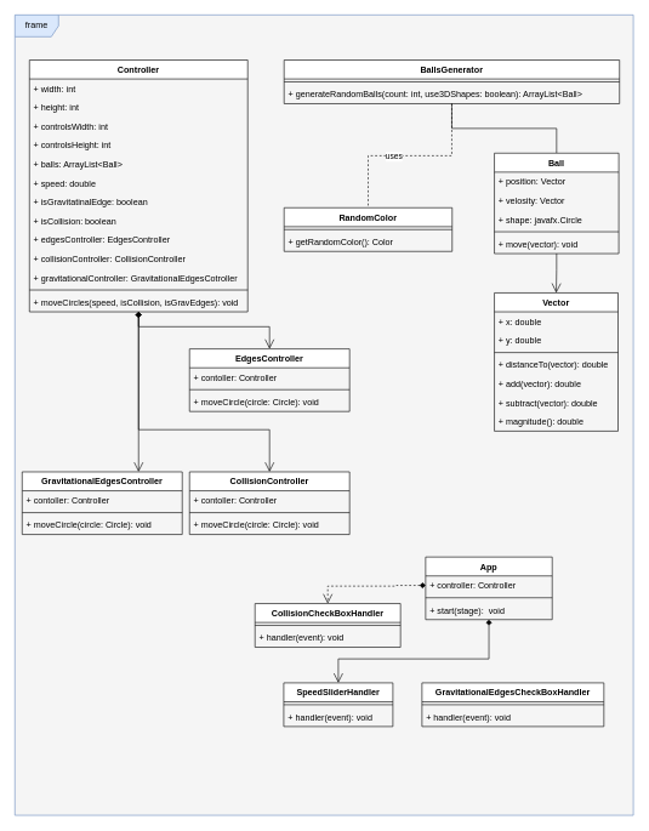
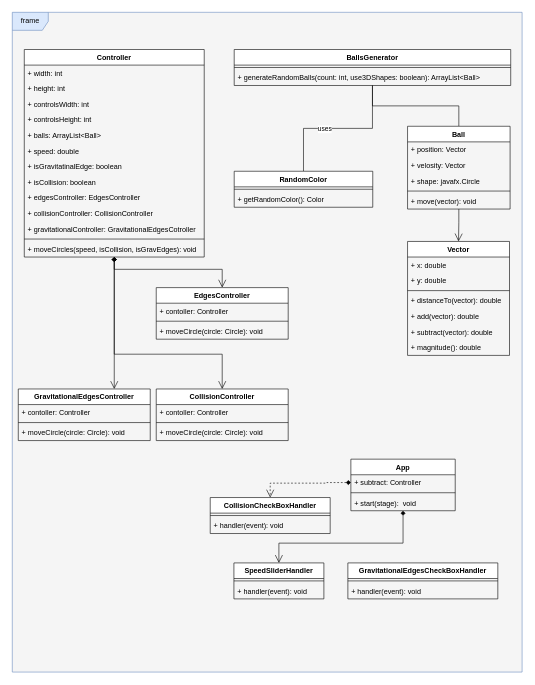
  <mxCell id="0" />
  <mxCell id="1" parent="0" />
  <mxCell id="2" value="frame" style="shape=umlFrame;whiteSpace=wrap;html=1;fillColor=#dae8fc;strokeColor=#6c8ebf;gradientColor=none;swimlaneFillColor=#F5F5F5;" vertex="1" parent="1"><mxGeometry x="20" width="850" height="1100" as="geometry" y="20" /></mxCell>
  <mxCell id="3" style="edgeStyle=orthogonalEdgeStyle;rounded=0;orthogonalLoop=1;jettySize=auto;html=1;startArrow=diamond;startFill=1;endArrow=open;endFill=0;startSize=6;endSize=11;" parent="1" source="6" target="34" edge="1"><mxGeometry relative="1" as="geometry" /></mxCell>
  <mxCell id="4" style="edgeStyle=orthogonalEdgeStyle;rounded=0;orthogonalLoop=1;jettySize=auto;html=1;startArrow=diamond;startFill=1;endArrow=open;endFill=0;startSize=6;endSize=11;" parent="1" source="6" target="38" edge="1"><mxGeometry relative="1" as="geometry"><Array as="points"><mxPoint x="183" y="380" /><mxPoint x="140" y="380" /></Array></mxGeometry></mxCell>
  <mxCell id="5" style="edgeStyle=orthogonalEdgeStyle;rounded=0;orthogonalLoop=1;jettySize=auto;html=1;startArrow=diamond;startFill=1;endArrow=open;endFill=0;startSize=6;endSize=11;" parent="1" source="6" target="42" edge="1"><mxGeometry relative="1" as="geometry"><Array as="points"><mxPoint x="190" y="590" /><mxPoint x="370" y="590" /></Array></mxGeometry></mxCell>
  <mxCell id="6" value="Controller" style="swimlane;fontStyle=1;align=center;verticalAlign=top;childLayout=stackLayout;horizontal=1;startSize=26;horizontalStack=0;resizeParent=1;resizeParentMax=0;resizeLast=0;collapsible=1;marginBottom=0;shadow=0;" parent="1" vertex="1"><mxGeometry x="40" y="82" width="300" height="346" as="geometry" /></mxCell>
  <mxCell id="7" value="+ width: int" style="text;strokeColor=none;fillColor=none;align=left;verticalAlign=top;spacingLeft=4;spacingRight=4;overflow=hidden;rotatable=0;points=[[0,0.5],[1,0.5]];portConstraint=eastwest;shadow=0;" parent="6" vertex="1"><mxGeometry y="26" width="300" height="26" as="geometry" /></mxCell>
  <mxCell id="8" value="+ height: int" style="text;strokeColor=none;fillColor=none;align=left;verticalAlign=top;spacingLeft=4;spacingRight=4;overflow=hidden;rotatable=0;points=[[0,0.5],[1,0.5]];portConstraint=eastwest;shadow=0;" parent="6" vertex="1"><mxGeometry y="52" width="300" height="26" as="geometry" /></mxCell>
  <mxCell id="9" value="+ controlsWidth: int" style="text;strokeColor=none;fillColor=none;align=left;verticalAlign=top;spacingLeft=4;spacingRight=4;overflow=hidden;rotatable=0;points=[[0,0.5],[1,0.5]];portConstraint=eastwest;shadow=0;" parent="6" vertex="1"><mxGeometry y="78" width="300" height="26" as="geometry" /></mxCell>
  <mxCell id="10" value="+ controlsHeight: int" style="text;strokeColor=none;fillColor=none;align=left;verticalAlign=top;spacingLeft=4;spacingRight=4;overflow=hidden;rotatable=0;points=[[0,0.5],[1,0.5]];portConstraint=eastwest;shadow=0;" parent="6" vertex="1"><mxGeometry y="104" width="300" height="26" as="geometry" /></mxCell>
  <mxCell id="11" value="+ balls: ArrayList&lt;Ball&gt;" style="text;strokeColor=none;fillColor=none;align=left;verticalAlign=top;spacingLeft=4;spacingRight=4;overflow=hidden;rotatable=0;points=[[0,0.5],[1,0.5]];portConstraint=eastwest;shadow=0;" parent="6" vertex="1"><mxGeometry y="130" width="300" height="26" as="geometry" /></mxCell>
  <mxCell id="12" value="+ speed: double" style="text;strokeColor=none;fillColor=none;align=left;verticalAlign=top;spacingLeft=4;spacingRight=4;overflow=hidden;rotatable=0;points=[[0,0.5],[1,0.5]];portConstraint=eastwest;shadow=0;" parent="6" vertex="1"><mxGeometry y="156" width="300" height="26" as="geometry" /></mxCell>
  <mxCell id="13" value="+ isGravitatinalEdge: boolean" style="text;strokeColor=none;fillColor=none;align=left;verticalAlign=top;spacingLeft=4;spacingRight=4;overflow=hidden;rotatable=0;points=[[0,0.5],[1,0.5]];portConstraint=eastwest;shadow=0;" parent="6" vertex="1"><mxGeometry y="182" width="300" height="26" as="geometry" /></mxCell>
  <mxCell id="14" value="+ isCollision: boolean" style="text;strokeColor=none;fillColor=none;align=left;verticalAlign=top;spacingLeft=4;spacingRight=4;overflow=hidden;rotatable=0;points=[[0,0.5],[1,0.5]];portConstraint=eastwest;shadow=0;" parent="6" vertex="1"><mxGeometry y="208" width="300" height="26" as="geometry" /></mxCell>
  <mxCell id="15" value="+ edgesController: EdgesController" style="text;strokeColor=none;fillColor=none;align=left;verticalAlign=top;spacingLeft=4;spacingRight=4;overflow=hidden;rotatable=0;points=[[0,0.5],[1,0.5]];portConstraint=eastwest;shadow=0;" parent="6" vertex="1"><mxGeometry y="234" width="300" height="26" as="geometry" /></mxCell>
  <mxCell id="16" value="+ collisionController: CollisionController" style="text;strokeColor=none;fillColor=none;align=left;verticalAlign=top;spacingLeft=4;spacingRight=4;overflow=hidden;rotatable=0;points=[[0,0.5],[1,0.5]];portConstraint=eastwest;shadow=0;" parent="6" vertex="1"><mxGeometry y="260" width="300" height="26" as="geometry" /></mxCell>
  <mxCell id="17" value="+ gravitationalController: GravitationalEdgesCotroller" style="text;strokeColor=none;fillColor=none;align=left;verticalAlign=top;spacingLeft=4;spacingRight=4;overflow=hidden;rotatable=0;points=[[0,0.5],[1,0.5]];portConstraint=eastwest;shadow=0;" parent="6" vertex="1"><mxGeometry y="286" width="300" height="26" as="geometry" /></mxCell>
  <mxCell id="18" value="" style="line;strokeWidth=1;fillColor=none;align=left;verticalAlign=middle;spacingTop=-1;spacingLeft=3;spacingRight=3;rotatable=0;labelPosition=right;points=[];portConstraint=eastwest;shadow=0;" parent="6" vertex="1"><mxGeometry y="312" width="300" height="8" as="geometry" /></mxCell>
  <mxCell id="19" value="+ moveCircles(speed, isCollision, isGravEdges): void" style="text;strokeColor=none;fillColor=none;align=left;verticalAlign=top;spacingLeft=4;spacingRight=4;overflow=hidden;rotatable=0;points=[[0,0.5],[1,0.5]];portConstraint=eastwest;shadow=0;" parent="6" vertex="1"><mxGeometry y="320" width="300" height="26" as="geometry" /></mxCell>
  <mxCell id="20" style="edgeStyle=orthogonalEdgeStyle;rounded=0;orthogonalLoop=1;jettySize=auto;html=1;startArrow=diamond;startFill=1;endArrow=open;endFill=0;startSize=6;endSize=11;entryX=0.5;entryY=0;entryDx=0;entryDy=0;" parent="1" source="21" target="67" edge="1"><mxGeometry relative="1" as="geometry"><Array as="points"><mxPoint x="671.5" y="905" /><mxPoint x="464.5" y="905" /></Array></mxGeometry></mxCell>
  <mxCell id="21" value="App" style="swimlane;fontStyle=1;align=center;verticalAlign=top;childLayout=stackLayout;horizontal=1;startSize=26;horizontalStack=0;resizeParent=1;resizeParentMax=0;resizeLast=0;collapsible=1;marginBottom=0;shadow=0;" parent="1" vertex="1"><mxGeometry x="584.5" y="765" width="174" height="86" as="geometry" /></mxCell>
- <mxCell id="22" value="+ controller: Controller" style="text;strokeColor=none;fillColor=none;align=left;verticalAlign=top;spacingLeft=4;spacingRight=4;overflow=hidden;rotatable=0;points=[[0,0.5],[1,0.5]];portConstraint=eastwest;shadow=0;" parent="21" vertex="1"><mxGeometry y="26" width="174" height="26" as="geometry" /></mxCell>
+ <mxCell id="22" value="+ subtract: Controller" style="text;strokeColor=none;fillColor=none;align=left;verticalAlign=top;spacingLeft=4;spacingRight=4;overflow=hidden;rotatable=0;points=[[0,0.5],[1,0.5]];portConstraint=eastwest;shadow=0;" parent="21" vertex="1"><mxGeometry y="26" width="174" height="26" as="geometry" /></mxCell>
  <mxCell id="23" value="" style="line;strokeWidth=1;fillColor=none;align=left;verticalAlign=middle;spacingTop=-1;spacingLeft=3;spacingRight=3;rotatable=0;labelPosition=right;points=[];portConstraint=eastwest;shadow=0;" parent="21" vertex="1"><mxGeometry y="52" width="174" height="8" as="geometry" /></mxCell>
  <mxCell id="24" value="+ start(stage):  void" style="text;strokeColor=none;fillColor=none;align=left;verticalAlign=top;spacingLeft=4;spacingRight=4;overflow=hidden;rotatable=0;points=[[0,0.5],[1,0.5]];portConstraint=eastwest;shadow=0;" parent="21" vertex="1"><mxGeometry y="60" width="174" height="26" as="geometry" /></mxCell>
- <mxCell id="25" style="edgeStyle=orthogonalEdgeStyle;rounded=0;orthogonalLoop=1;jettySize=auto;html=1;entryX=0.5;entryY=0;entryDx=0;entryDy=0;startArrow=none;startFill=0;endArrow=none;endFill=0;startSize=6;endSize=11;dashed=1;" parent="1" source="28" target="31" edge="1"><mxGeometry relative="1" as="geometry" /></mxCell>
+ <mxCell id="25" style="edgeStyle=orthogonalEdgeStyle;rounded=0;orthogonalLoop=1;jettySize=auto;html=1;entryX=0.5;entryY=0;entryDx=0;entryDy=0;startArrow=none;startFill=0;endArrow=none;endFill=0;startSize=6;endSize=11;" parent="1" source="28" target="31" edge="1"><mxGeometry relative="1" as="geometry" /></mxCell>
  <mxCell id="26" value="uses" style="edgeLabel;html=1;align=center;verticalAlign=middle;resizable=0;points=[];" parent="25" vertex="1" connectable="0"><mxGeometry x="0.178" y="1" relative="1" as="geometry"><mxPoint as="offset" /></mxGeometry></mxCell>
  <mxCell id="27" style="edgeStyle=orthogonalEdgeStyle;rounded=0;orthogonalLoop=1;jettySize=auto;html=1;startArrow=none;startFill=0;endArrow=none;endFill=0;startSize=6;endSize=11;" parent="1" source="28" target="47" edge="1"><mxGeometry relative="1" as="geometry" /></mxCell>
  <mxCell id="28" value="BallsGenerator" style="swimlane;fontStyle=1;align=center;verticalAlign=top;childLayout=stackLayout;horizontal=1;startSize=26;horizontalStack=0;resizeParent=1;resizeParentMax=0;resizeLast=0;collapsible=1;marginBottom=0;shadow=0;" parent="1" vertex="1"><mxGeometry x="390" y="82" width="461" height="60" as="geometry" /></mxCell>
  <mxCell id="29" value="" style="line;strokeWidth=1;fillColor=none;align=left;verticalAlign=middle;spacingTop=-1;spacingLeft=3;spacingRight=3;rotatable=0;labelPosition=right;points=[];portConstraint=eastwest;shadow=0;" parent="28" vertex="1"><mxGeometry y="26" width="461" height="8" as="geometry" /></mxCell>
  <mxCell id="30" value="+ generateRandomBalls(count: int, use3DShapes: boolean): ArrayList&lt;Ball&gt;" style="text;strokeColor=none;fillColor=none;align=left;verticalAlign=top;spacingLeft=4;spacingRight=4;overflow=hidden;rotatable=0;points=[[0,0.5],[1,0.5]];portConstraint=eastwest;shadow=0;" parent="28" vertex="1"><mxGeometry y="34" width="461" height="26" as="geometry" /></mxCell>
  <mxCell id="31" value="RandomColor" style="swimlane;fontStyle=1;align=center;verticalAlign=top;childLayout=stackLayout;horizontal=1;startSize=26;horizontalStack=0;resizeParent=1;resizeParentMax=0;resizeLast=0;collapsible=1;marginBottom=0;shadow=0;" parent="1" vertex="1"><mxGeometry x="390" y="285" width="231" height="60" as="geometry" /></mxCell>
  <mxCell id="32" value="" style="line;strokeWidth=1;fillColor=none;align=left;verticalAlign=middle;spacingTop=-1;spacingLeft=3;spacingRight=3;rotatable=0;labelPosition=right;points=[];portConstraint=eastwest;shadow=0;" parent="31" vertex="1"><mxGeometry y="26" width="231" height="8" as="geometry" /></mxCell>
  <mxCell id="33" value="+ getRandomColor(): Color" style="text;strokeColor=none;fillColor=none;align=left;verticalAlign=top;spacingLeft=4;spacingRight=4;overflow=hidden;rotatable=0;points=[[0,0.5],[1,0.5]];portConstraint=eastwest;shadow=0;" parent="31" vertex="1"><mxGeometry y="34" width="231" height="26" as="geometry" /></mxCell>
  <mxCell id="34" value="EdgesController" style="swimlane;fontStyle=1;align=center;verticalAlign=top;childLayout=stackLayout;horizontal=1;startSize=26;horizontalStack=0;resizeParent=1;resizeParentMax=0;resizeLast=0;collapsible=1;marginBottom=0;shadow=0;" parent="1" vertex="1"><mxGeometry x="260" y="479" width="220" height="86" as="geometry" /></mxCell>
  <mxCell id="35" value="+ contoller: Controller" style="text;strokeColor=none;fillColor=none;align=left;verticalAlign=top;spacingLeft=4;spacingRight=4;overflow=hidden;rotatable=0;points=[[0,0.5],[1,0.5]];portConstraint=eastwest;shadow=0;" parent="34" vertex="1"><mxGeometry y="26" width="220" height="26" as="geometry" /></mxCell>
  <mxCell id="36" value="" style="line;strokeWidth=1;fillColor=none;align=left;verticalAlign=middle;spacingTop=-1;spacingLeft=3;spacingRight=3;rotatable=0;labelPosition=right;points=[];portConstraint=eastwest;shadow=0;" parent="34" vertex="1"><mxGeometry y="52" width="220" height="8" as="geometry" /></mxCell>
  <mxCell id="37" value="+ moveCircle(circle: Circle): void" style="text;strokeColor=none;fillColor=none;align=left;verticalAlign=top;spacingLeft=4;spacingRight=4;overflow=hidden;rotatable=0;points=[[0,0.5],[1,0.5]];portConstraint=eastwest;shadow=0;" parent="34" vertex="1"><mxGeometry y="60" width="220" height="26" as="geometry" /></mxCell>
  <mxCell id="38" value="GravitationalEdgesController" style="swimlane;fontStyle=1;align=center;verticalAlign=top;childLayout=stackLayout;horizontal=1;startSize=26;horizontalStack=0;resizeParent=1;resizeParentMax=0;resizeLast=0;collapsible=1;marginBottom=0;shadow=0;" parent="1" vertex="1"><mxGeometry x="30" y="648" width="220" height="86" as="geometry" /></mxCell>
  <mxCell id="39" value="+ contoller: Controller" style="text;strokeColor=none;fillColor=none;align=left;verticalAlign=top;spacingLeft=4;spacingRight=4;overflow=hidden;rotatable=0;points=[[0,0.5],[1,0.5]];portConstraint=eastwest;shadow=0;" parent="38" vertex="1"><mxGeometry y="26" width="220" height="26" as="geometry" /></mxCell>
  <mxCell id="40" value="" style="line;strokeWidth=1;fillColor=none;align=left;verticalAlign=middle;spacingTop=-1;spacingLeft=3;spacingRight=3;rotatable=0;labelPosition=right;points=[];portConstraint=eastwest;shadow=0;" parent="38" vertex="1"><mxGeometry y="52" width="220" height="8" as="geometry" /></mxCell>
  <mxCell id="41" value="+ moveCircle(circle: Circle): void" style="text;strokeColor=none;fillColor=none;align=left;verticalAlign=top;spacingLeft=4;spacingRight=4;overflow=hidden;rotatable=0;points=[[0,0.5],[1,0.5]];portConstraint=eastwest;shadow=0;" parent="38" vertex="1"><mxGeometry y="60" width="220" height="26" as="geometry" /></mxCell>
  <mxCell id="42" value="CollisionController" style="swimlane;fontStyle=1;align=center;verticalAlign=top;childLayout=stackLayout;horizontal=1;startSize=26;horizontalStack=0;resizeParent=1;resizeParentMax=0;resizeLast=0;collapsible=1;marginBottom=0;shadow=0;" parent="1" vertex="1"><mxGeometry x="260" y="648" width="220" height="86" as="geometry" /></mxCell>
  <mxCell id="43" value="+ contoller: Controller" style="text;strokeColor=none;fillColor=none;align=left;verticalAlign=top;spacingLeft=4;spacingRight=4;overflow=hidden;rotatable=0;points=[[0,0.5],[1,0.5]];portConstraint=eastwest;shadow=0;" parent="42" vertex="1"><mxGeometry y="26" width="220" height="26" as="geometry" /></mxCell>
  <mxCell id="44" value="" style="line;strokeWidth=1;fillColor=none;align=left;verticalAlign=middle;spacingTop=-1;spacingLeft=3;spacingRight=3;rotatable=0;labelPosition=right;points=[];portConstraint=eastwest;shadow=0;" parent="42" vertex="1"><mxGeometry y="52" width="220" height="8" as="geometry" /></mxCell>
  <mxCell id="45" value="+ moveCircle(circle: Circle): void" style="text;strokeColor=none;fillColor=none;align=left;verticalAlign=top;spacingLeft=4;spacingRight=4;overflow=hidden;rotatable=0;points=[[0,0.5],[1,0.5]];portConstraint=eastwest;shadow=0;" parent="42" vertex="1"><mxGeometry y="60" width="220" height="26" as="geometry" /></mxCell>
  <mxCell id="46" style="edgeStyle=orthogonalEdgeStyle;rounded=0;orthogonalLoop=1;jettySize=auto;html=1;startArrow=none;startFill=0;endArrow=open;endFill=0;startSize=6;endSize=11;" parent="1" source="47" target="53" edge="1"><mxGeometry relative="1" as="geometry" /></mxCell>
  <mxCell id="47" value="Ball" style="swimlane;fontStyle=1;align=center;verticalAlign=top;childLayout=stackLayout;horizontal=1;startSize=26;horizontalStack=0;resizeParent=1;resizeParentMax=0;resizeLast=0;collapsible=1;marginBottom=0;shadow=0;" parent="1" vertex="1"><mxGeometry x="679" y="210" width="171" height="138" as="geometry" /></mxCell>
  <mxCell id="48" value="+ position: Vector" style="text;strokeColor=none;fillColor=none;align=left;verticalAlign=top;spacingLeft=4;spacingRight=4;overflow=hidden;rotatable=0;points=[[0,0.5],[1,0.5]];portConstraint=eastwest;shadow=0;" parent="47" vertex="1"><mxGeometry y="26" width="171" height="26" as="geometry" /></mxCell>
  <mxCell id="49" value="+ velosity: Vector" style="text;strokeColor=none;fillColor=none;align=left;verticalAlign=top;spacingLeft=4;spacingRight=4;overflow=hidden;rotatable=0;points=[[0,0.5],[1,0.5]];portConstraint=eastwest;shadow=0;" parent="47" vertex="1"><mxGeometry y="52" width="171" height="26" as="geometry" /></mxCell>
  <mxCell id="50" value="+ shape: javafx.Circle" style="text;strokeColor=none;fillColor=none;align=left;verticalAlign=top;spacingLeft=4;spacingRight=4;overflow=hidden;rotatable=0;points=[[0,0.5],[1,0.5]];portConstraint=eastwest;shadow=0;" parent="47" vertex="1"><mxGeometry y="78" width="171" height="26" as="geometry" /></mxCell>
  <mxCell id="51" value="" style="line;strokeWidth=1;fillColor=none;align=left;verticalAlign=middle;spacingTop=-1;spacingLeft=3;spacingRight=3;rotatable=0;labelPosition=right;points=[];portConstraint=eastwest;shadow=0;" parent="47" vertex="1"><mxGeometry y="104" width="171" height="8" as="geometry" /></mxCell>
  <mxCell id="52" value="+ move(vector): void" style="text;strokeColor=none;fillColor=none;align=left;verticalAlign=top;spacingLeft=4;spacingRight=4;overflow=hidden;rotatable=0;points=[[0,0.5],[1,0.5]];portConstraint=eastwest;shadow=0;" parent="47" vertex="1"><mxGeometry y="112" width="171" height="26" as="geometry" /></mxCell>
  <mxCell id="53" value="Vector" style="swimlane;fontStyle=1;align=center;verticalAlign=top;childLayout=stackLayout;horizontal=1;startSize=26;horizontalStack=0;resizeParent=1;resizeParentMax=0;resizeLast=0;collapsible=1;marginBottom=0;shadow=0;" parent="1" vertex="1"><mxGeometry x="679" y="402" width="170" height="190" as="geometry" /></mxCell>
  <mxCell id="54" value="+ x: double" style="text;strokeColor=none;fillColor=none;align=left;verticalAlign=top;spacingLeft=4;spacingRight=4;overflow=hidden;rotatable=0;points=[[0,0.5],[1,0.5]];portConstraint=eastwest;shadow=0;" parent="53" vertex="1"><mxGeometry y="26" width="170" height="26" as="geometry" /></mxCell>
  <mxCell id="55" value="+ y: double" style="text;strokeColor=none;fillColor=none;align=left;verticalAlign=top;spacingLeft=4;spacingRight=4;overflow=hidden;rotatable=0;points=[[0,0.5],[1,0.5]];portConstraint=eastwest;shadow=0;" parent="53" vertex="1"><mxGeometry y="52" width="170" height="26" as="geometry" /></mxCell>
  <mxCell id="56" value="" style="line;strokeWidth=1;fillColor=none;align=left;verticalAlign=middle;spacingTop=-1;spacingLeft=3;spacingRight=3;rotatable=0;labelPosition=right;points=[];portConstraint=eastwest;shadow=0;" parent="53" vertex="1"><mxGeometry y="78" width="170" height="8" as="geometry" /></mxCell>
  <mxCell id="57" value="+ distanceTo(vector): double" style="text;strokeColor=none;fillColor=none;align=left;verticalAlign=top;spacingLeft=4;spacingRight=4;overflow=hidden;rotatable=0;points=[[0,0.5],[1,0.5]];portConstraint=eastwest;shadow=0;" parent="53" vertex="1"><mxGeometry y="86" width="170" height="26" as="geometry" /></mxCell>
  <mxCell id="58" value="+ add(vector): double" style="text;strokeColor=none;fillColor=none;align=left;verticalAlign=top;spacingLeft=4;spacingRight=4;overflow=hidden;rotatable=0;points=[[0,0.5],[1,0.5]];portConstraint=eastwest;shadow=0;" parent="53" vertex="1"><mxGeometry y="112" width="170" height="26" as="geometry" /></mxCell>
  <mxCell id="59" value="+ subtract(vector): double" style="text;strokeColor=none;fillColor=none;align=left;verticalAlign=top;spacingLeft=4;spacingRight=4;overflow=hidden;rotatable=0;points=[[0,0.5],[1,0.5]];portConstraint=eastwest;shadow=0;" parent="53" vertex="1"><mxGeometry y="138" width="170" height="26" as="geometry" /></mxCell>
  <mxCell id="60" value="+ magnitude(): double" style="text;strokeColor=none;fillColor=none;align=left;verticalAlign=top;spacingLeft=4;spacingRight=4;overflow=hidden;rotatable=0;points=[[0,0.5],[1,0.5]];portConstraint=eastwest;shadow=0;" parent="53" vertex="1"><mxGeometry y="164" width="170" height="26" as="geometry" /></mxCell>
  <mxCell id="61" value="CollisionCheckBoxHandler" style="swimlane;fontStyle=1;align=center;verticalAlign=top;childLayout=stackLayout;horizontal=1;startSize=26;horizontalStack=0;resizeParent=1;resizeParentMax=0;resizeLast=0;collapsible=1;marginBottom=0;shadow=0;" parent="1" vertex="1"><mxGeometry x="350" y="829" width="200" height="60" as="geometry" /></mxCell>
  <mxCell id="62" value="" style="line;strokeWidth=1;fillColor=none;align=left;verticalAlign=middle;spacingTop=-1;spacingLeft=3;spacingRight=3;rotatable=0;labelPosition=right;points=[];portConstraint=eastwest;shadow=0;" parent="61" vertex="1"><mxGeometry y="26" width="200" height="8" as="geometry" /></mxCell>
  <mxCell id="63" value="+ handler(event): void" style="text;strokeColor=none;fillColor=none;align=left;verticalAlign=top;spacingLeft=4;spacingRight=4;overflow=hidden;rotatable=0;points=[[0,0.5],[1,0.5]];portConstraint=eastwest;shadow=0;" parent="61" vertex="1"><mxGeometry y="34" width="200" height="26" as="geometry" /></mxCell>
  <mxCell id="64" value="GravitationalEdgesCheckBoxHandler" style="swimlane;fontStyle=1;align=center;verticalAlign=top;childLayout=stackLayout;horizontal=1;startSize=26;horizontalStack=0;resizeParent=1;resizeParentMax=0;resizeLast=0;collapsible=1;marginBottom=0;shadow=0;" parent="1" vertex="1"><mxGeometry x="579.5" y="938" width="250" height="60" as="geometry" /></mxCell>
  <mxCell id="65" value="" style="line;strokeWidth=1;fillColor=none;align=left;verticalAlign=middle;spacingTop=-1;spacingLeft=3;spacingRight=3;rotatable=0;labelPosition=right;points=[];portConstraint=eastwest;shadow=0;" parent="64" vertex="1"><mxGeometry y="26" width="250" height="8" as="geometry" /></mxCell>
  <mxCell id="66" value="+ handler(event): void" style="text;strokeColor=none;fillColor=none;align=left;verticalAlign=top;spacingLeft=4;spacingRight=4;overflow=hidden;rotatable=0;points=[[0,0.5],[1,0.5]];portConstraint=eastwest;shadow=0;" parent="64" vertex="1"><mxGeometry y="34" width="250" height="26" as="geometry" /></mxCell>
  <mxCell id="67" value="SpeedSliderHandler" style="swimlane;fontStyle=1;align=center;verticalAlign=top;childLayout=stackLayout;horizontal=1;startSize=26;horizontalStack=0;resizeParent=1;resizeParentMax=0;resizeLast=0;collapsible=1;marginBottom=0;shadow=0;" parent="1" vertex="1"><mxGeometry x="389.5" y="938" width="150" height="60" as="geometry" /></mxCell>
  <mxCell id="68" value="" style="line;strokeWidth=1;fillColor=none;align=left;verticalAlign=middle;spacingTop=-1;spacingLeft=3;spacingRight=3;rotatable=0;labelPosition=right;points=[];portConstraint=eastwest;shadow=0;" parent="67" vertex="1"><mxGeometry y="26" width="150" height="8" as="geometry" /></mxCell>
  <mxCell id="69" value="+ handler(event): void" style="text;strokeColor=none;fillColor=none;align=left;verticalAlign=top;spacingLeft=4;spacingRight=4;overflow=hidden;rotatable=0;points=[[0,0.5],[1,0.5]];portConstraint=eastwest;shadow=0;" parent="67" vertex="1"><mxGeometry y="34" width="150" height="26" as="geometry" /></mxCell>
  <mxCell id="70" style="edgeStyle=orthogonalEdgeStyle;rounded=0;orthogonalLoop=1;jettySize=auto;html=1;entryX=0.5;entryY=0;entryDx=0;entryDy=0;startArrow=diamond;startFill=1;endArrow=open;endFill=0;startSize=6;endSize=11;exitX=0;exitY=0.5;exitDx=0;exitDy=0;dashed=1;" parent="1" source="22" target="61" edge="1"><mxGeometry relative="1" as="geometry"><mxPoint x="344.5" y="915" as="sourcePoint" /><Array as="points"><mxPoint x="544.5" y="804" /><mxPoint x="224.5" y="805" /></Array></mxGeometry></mxCell>
